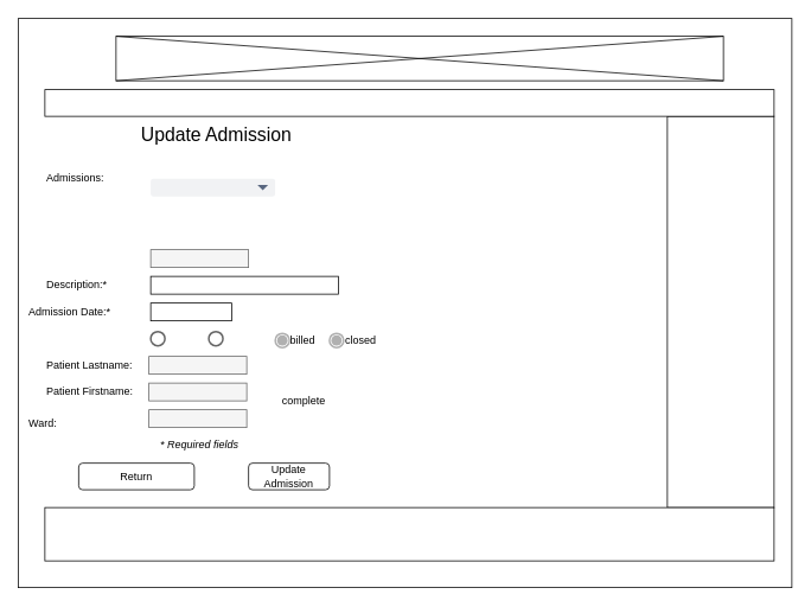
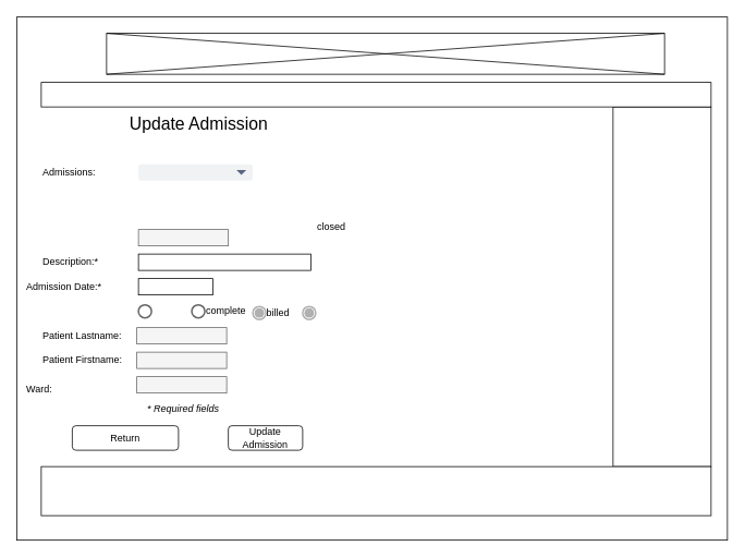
  <mxCell id="0" />
  <mxCell id="1" parent="0" />
  <mxCell id="2" value="" style="rounded=0;whiteSpace=wrap;html=1;" parent="1" vertex="1"><mxGeometry x="20" y="20" width="870" height="640" as="geometry" /></mxCell>
  <mxCell id="3" value="Update Admission" style="text;html=1;strokeColor=none;fillColor=none;align=center;verticalAlign=middle;whiteSpace=wrap;rounded=0;fontSize=21;" parent="1" vertex="1"><mxGeometry x="154.5" y="140" width="175.5" height="20" as="geometry" /></mxCell>
  <mxCell id="4" value="" style="rounded=0;whiteSpace=wrap;html=1;fillColor=#f5f5f5;strokeColor=#666666;fontColor=#333333;" parent="1" vertex="1"><mxGeometry x="169" y="280" width="110" height="20" as="geometry" /></mxCell>
- <mxCell id="5" value="Admissions:" style="text;html=1;strokeColor=none;fillColor=none;align=left;verticalAlign=middle;whiteSpace=wrap;rounded=0;" parent="1" vertex="1"><mxGeometry x="50" y="190" width="100" height="20" as="geometry" /></mxCell>
+ <mxCell id="5" value="Admissions:" style="text;html=1;strokeColor=none;fillColor=none;align=left;verticalAlign=middle;whiteSpace=wrap;rounded=0;" parent="1" vertex="1"><mxGeometry x="50" y="200" width="100" height="20" as="geometry" /></mxCell>
  <mxCell id="6" value="" style="rounded=0;whiteSpace=wrap;html=1;" parent="1" vertex="1"><mxGeometry x="169" y="310" width="211" height="20" as="geometry" /></mxCell>
  <mxCell id="7" value="" style="rounded=0;whiteSpace=wrap;html=1;" parent="1" vertex="1"><mxGeometry x="169" y="340" width="91" height="20" as="geometry" /></mxCell>
  <mxCell id="8" value="Description:*" style="text;html=1;strokeColor=none;fillColor=none;align=left;verticalAlign=middle;whiteSpace=wrap;rounded=0;" parent="1" vertex="1"><mxGeometry x="50" y="310" width="100" height="20" as="geometry" /></mxCell>
  <mxCell id="9" value="Admission Date:*" style="text;html=1;strokeColor=none;fillColor=none;align=left;verticalAlign=middle;whiteSpace=wrap;rounded=0;" parent="1" vertex="1"><mxGeometry x="30" y="340" width="100" height="20" as="geometry" /></mxCell>
  <mxCell id="10" value="&lt;i&gt;* Required fields&lt;/i&gt;" style="text;html=1;strokeColor=none;fillColor=none;align=center;verticalAlign=middle;whiteSpace=wrap;rounded=0;" parent="1" vertex="1"><mxGeometry x="171" y="490" width="106" height="20" as="geometry" /></mxCell>
  <mxCell id="11" value="Update Admission" style="rounded=1;whiteSpace=wrap;html=1;align=center;" parent="1" vertex="1"><mxGeometry x="279" y="520" width="91" height="30" as="geometry" /></mxCell>
  <mxCell id="12" value="Return" style="rounded=1;whiteSpace=wrap;html=1;align=center;" parent="1" vertex="1"><mxGeometry x="88" y="520" width="130" height="30" as="geometry" /></mxCell>
  <mxCell id="13" value="" style="rounded=0;whiteSpace=wrap;html=1;fontSize=21;align=center;" parent="1" vertex="1"><mxGeometry x="750" y="130" width="120" height="440" as="geometry" /></mxCell>
  <mxCell id="14" value="" style="rounded=0;whiteSpace=wrap;html=1;fontSize=21;align=center;" parent="1" vertex="1"><mxGeometry x="50" y="100" width="820" height="30" as="geometry" /></mxCell>
  <mxCell id="15" value="" style="rounded=0;whiteSpace=wrap;html=1;fontSize=21;align=center;" parent="1" vertex="1"><mxGeometry x="50" y="570" width="820" height="60" as="geometry" /></mxCell>
  <mxCell id="16" value="" style="verticalLabelPosition=bottom;html=1;verticalAlign=top;align=center;shape=mxgraph.floorplan.elevator;fontSize=21;" parent="1" vertex="1"><mxGeometry x="130" y="40" width="683" height="50" as="geometry" /></mxCell>
  <mxCell id="17" value="" style="rounded=1;fillColor=#F1F2F4;strokeColor=none;html=1;fontColor=#596780;align=left;fontSize=12;spacingLeft=10" parent="1" vertex="1"><mxGeometry x="169" y="200" width="140" height="20" as="geometry" /></mxCell>
  <mxCell id="18" value="" style="shape=triangle;direction=south;fillColor=#596780;strokeColor=none;html=1" parent="17" vertex="1"><mxGeometry x="1" y="0.5" width="12" height="6" relative="1" as="geometry"><mxPoint x="-20" y="-3" as="offset" /></mxGeometry></mxCell>
  <mxCell id="19" value="" style="dashed=0;labelPosition=right;align=left;shape=mxgraph.gmdl.radiobutton;strokeColor=#B0B0B0;fillColor=#B0B0B0;strokeWidth=2;aspect=fixed;" vertex="1" parent="1"><mxGeometry x="309" y="374" width="16" height="16" as="geometry" /></mxCell>
  <mxCell id="20" value="" style="dashed=0;labelPosition=right;align=left;shape=mxgraph.gmdl.radiobutton;strokeColor=#666666;fillColor=none;strokeWidth=2;aspect=fixed;" vertex="1" parent="1"><mxGeometry x="169" y="372" width="16" height="16" as="geometry" /></mxCell>
  <mxCell id="21" value="" style="dashed=0;labelPosition=right;align=left;shape=mxgraph.gmdl.radiobutton;strokeColor=#666666;fillColor=none;strokeWidth=2;aspect=fixed;" vertex="1" parent="1"><mxGeometry x="234.25" y="372" width="16" height="16" as="geometry" /></mxCell>
  <mxCell id="22" value="" style="dashed=0;labelPosition=right;align=left;shape=mxgraph.gmdl.radiobutton;strokeColor=#B0B0B0;fillColor=#B0B0B0;strokeWidth=2;aspect=fixed;" vertex="1" parent="1"><mxGeometry x="370" y="374" width="16" height="16" as="geometry" /></mxCell>
- <mxCell id="23" value="complete" style="text;html=1;strokeColor=none;fillColor=none;align=left;verticalAlign=middle;whiteSpace=wrap;rounded=0;" vertex="1" parent="1"><mxGeometry x="315.25" y="440" width="45.75" height="20" as="geometry" /></mxCell>
+ <mxCell id="23" value="complete" style="text;html=1;strokeColor=none;fillColor=none;align=left;verticalAlign=middle;whiteSpace=wrap;rounded=0;" vertex="1" parent="1"><mxGeometry x="250.25" y="370" width="45.75" height="20" as="geometry" /></mxCell>
  <mxCell id="24" value="billed" style="text;html=1;strokeColor=none;fillColor=none;align=left;verticalAlign=middle;whiteSpace=wrap;rounded=0;" vertex="1" parent="1"><mxGeometry x="324.25" y="372" width="45.75" height="20" as="geometry" /></mxCell>
- <mxCell id="25" value="closed" style="text;html=1;strokeColor=none;fillColor=none;align=left;verticalAlign=middle;whiteSpace=wrap;rounded=0;" vertex="1" parent="1"><mxGeometry x="386" y="372" width="45.75" height="20" as="geometry" /></mxCell>
+ <mxCell id="25" value="closed" style="text;html=1;strokeColor=none;fillColor=none;align=left;verticalAlign=middle;whiteSpace=wrap;rounded=0;" vertex="1" parent="1"><mxGeometry x="386" y="267" width="45.75" height="20" as="geometry" /></mxCell>
  <mxCell id="26" value="Patient Lastname:" style="text;html=1;strokeColor=none;fillColor=none;align=left;verticalAlign=middle;whiteSpace=wrap;rounded=0;" vertex="1" parent="1"><mxGeometry x="50" y="400" width="100" height="20" as="geometry" /></mxCell>
  <mxCell id="27" value="Patient Firstname:" style="text;html=1;strokeColor=none;fillColor=none;align=left;verticalAlign=middle;whiteSpace=wrap;rounded=0;" vertex="1" parent="1"><mxGeometry x="50" y="430" width="100" height="20" as="geometry" /></mxCell>
  <mxCell id="28" value="Ward:" style="text;html=1;strokeColor=none;fillColor=none;align=left;verticalAlign=middle;whiteSpace=wrap;rounded=0;" vertex="1" parent="1"><mxGeometry x="30" y="465" width="100" height="20" as="geometry" /></mxCell>
  <mxCell id="29" value="" style="rounded=0;whiteSpace=wrap;html=1;fillColor=#f5f5f5;strokeColor=#666666;fontColor=#333333;" vertex="1" parent="1"><mxGeometry x="167" y="430" width="110" height="20" as="geometry" /></mxCell>
  <mxCell id="30" value="" style="rounded=0;whiteSpace=wrap;html=1;fillColor=#f5f5f5;strokeColor=#666666;fontColor=#333333;" vertex="1" parent="1"><mxGeometry x="167" y="400" width="110" height="20" as="geometry" /></mxCell>
  <mxCell id="31" value="" style="rounded=0;whiteSpace=wrap;html=1;fillColor=#f5f5f5;strokeColor=#666666;fontColor=#333333;" vertex="1" parent="1"><mxGeometry x="167" y="460" width="110" height="20" as="geometry" /></mxCell>
